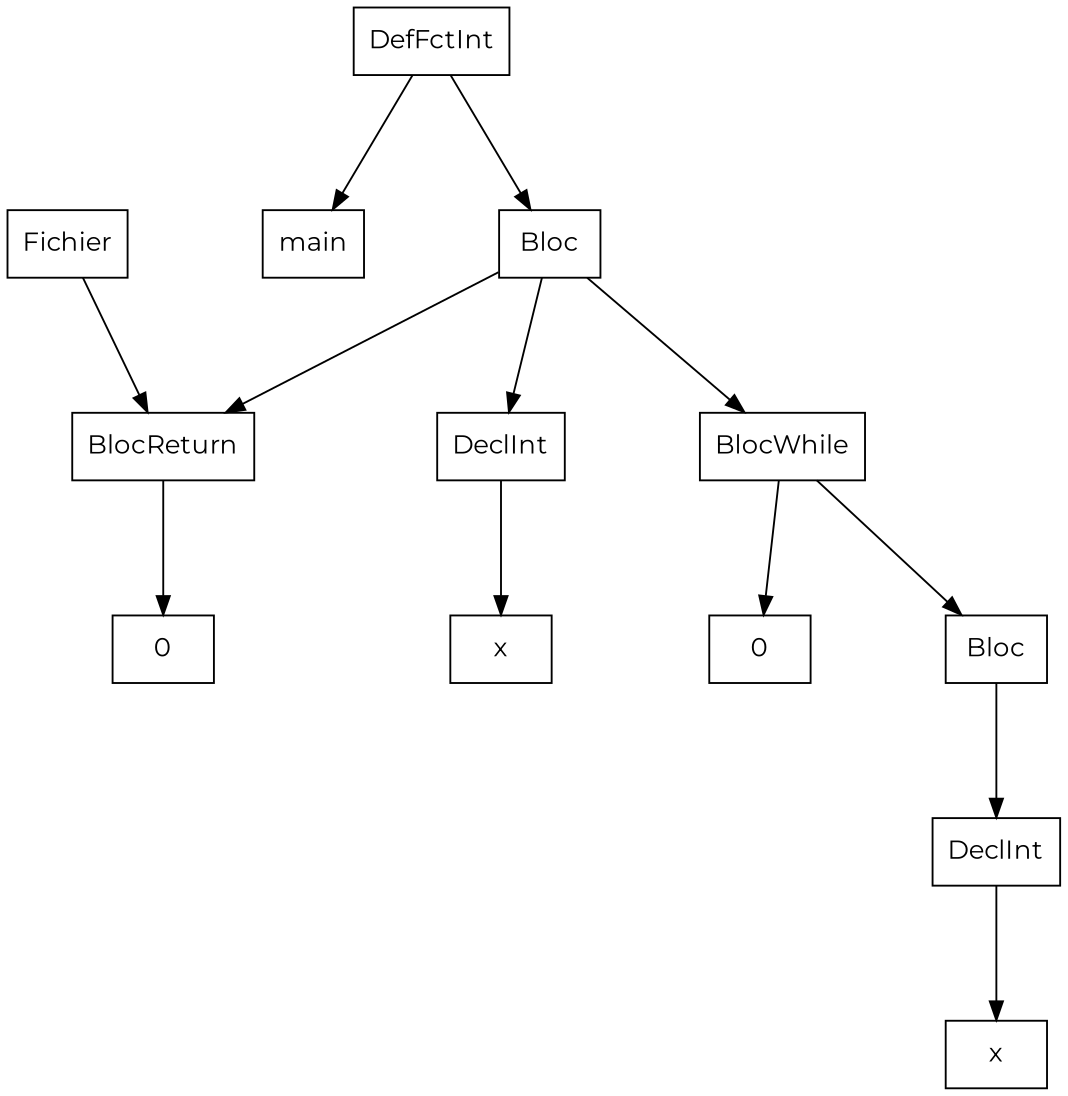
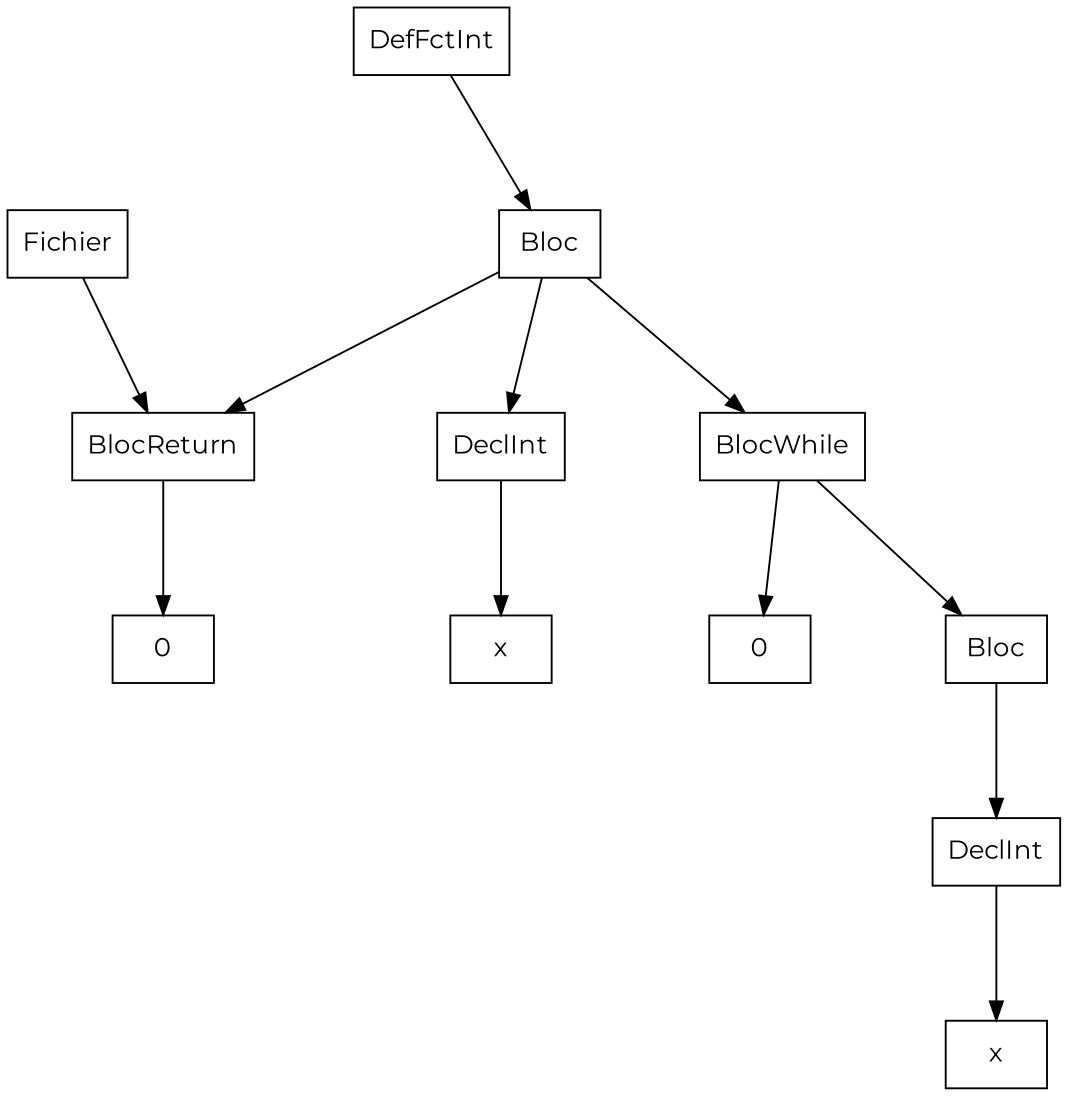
  digraph {
    fontname=Montserrat
    nodesep=1
    ranksep=1
    node [fontname=Montserrat shape=box]
    edge [fontname=Montserrat]
    n1 [label=Fichier]
    n2 [label=BlocReturn]
    n3 [label=DefFctInt]
-   n4 [label=main]
    n5 [label=Bloc]
    n6 [label=DeclInt]
    n7 [label=BlocWhile]
    n8 [label=x]
    n9 [label=0]
    n10 [label=Bloc]
    n11 [label=0]
    n12 [label=DeclInt]
    n13 [label=x]
    n1 -> n2
    n2 -> n11
-   n3 -> n4
    n3 -> n5
    n5 -> n2
    n5 -> n6
    n5 -> n7
    n6 -> n8
    n7 -> n9
    n7 -> n10
    n10 -> n12
    n12 -> n13
  }
